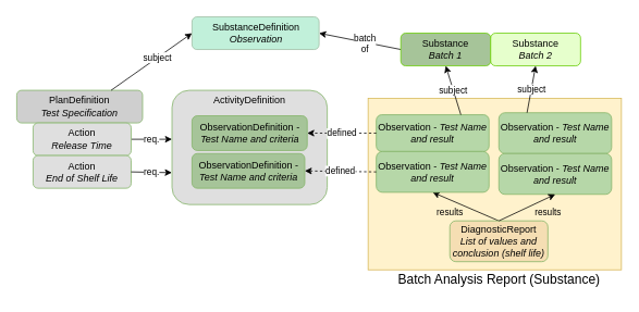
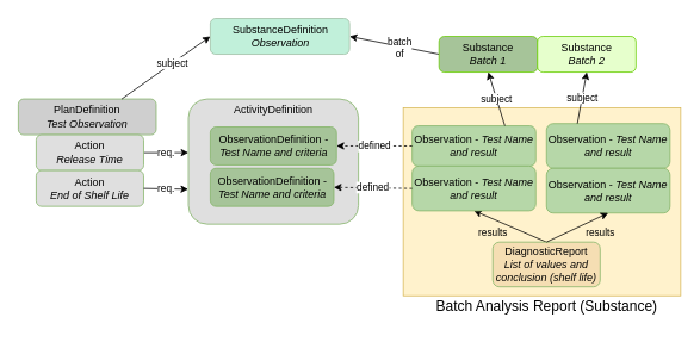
  <mxCell id="0" />
  <mxCell id="1" parent="0" />
  <mxCell id="2" value="&lt;br&gt;&lt;span style=&quot;color: rgb(0, 0, 0); font-family: Helvetica; font-size: 12px; font-style: normal; font-variant-ligatures: normal; font-variant-caps: normal; font-weight: 400; letter-spacing: normal; orphans: 2; text-align: center; text-indent: 0px; text-transform: none; widows: 2; word-spacing: 0px; -webkit-text-stroke-width: 0px; text-decoration-thickness: initial; text-decoration-style: initial; text-decoration-color: initial; float: none; display: inline !important;&quot;&gt;ActivityDefinition&lt;/span&gt;&lt;br&gt;&lt;br&gt;&lt;br&gt;&lt;br&gt;&lt;br&gt;&lt;br&gt;&lt;br&gt;&lt;br&gt;&lt;br&gt;&lt;br&gt;" style="rounded=1;whiteSpace=wrap;html=1;fontSize=12;glass=0;strokeWidth=1;shadow=0;fillColor=#dfdfdf;strokeColor=#82b366;labelPosition=center;verticalLabelPosition=middle;align=center;verticalAlign=middle;labelBackgroundColor=none;" parent="1" vertex="1"><mxGeometry x="210" y="110" width="190" height="140" as="geometry" /></mxCell>
  <mxCell id="3" value="" style="rounded=0;whiteSpace=wrap;html=1;fillColor=#fff2cc;strokeColor=#d6b656;" parent="1" vertex="1"><mxGeometry x="450" y="120" width="310" height="210" as="geometry" /></mxCell>
  <mxCell id="4" value="results" style="endArrow=classic;html=1;rounded=0;exitX=0.5;exitY=0;exitDx=0;exitDy=0;entryX=0.5;entryY=1;entryDx=0;entryDy=0;labelBackgroundColor=none;" parent="1" source="7" target="11" edge="1"><mxGeometry x="0.338" y="15" width="50" height="50" relative="1" as="geometry"><mxPoint x="620" y="230" as="sourcePoint" /><mxPoint x="696.5" y="270" as="targetPoint" /><mxPoint as="offset" /></mxGeometry></mxCell>
- <mxCell id="5" value="PlanDefinition&lt;br&gt;&lt;i&gt;Test Specification&lt;/i&gt;" style="rounded=1;whiteSpace=wrap;html=1;fontSize=12;glass=0;strokeWidth=1;shadow=0;fillColor=#cfcfcf;strokeColor=#82b366;" parent="1" vertex="1"><mxGeometry x="20" y="110" width="154" height="40" as="geometry" /></mxCell>
+ <mxCell id="5" value="PlanDefinition&lt;br&gt;&lt;i&gt;Test Observation&lt;/i&gt;" style="rounded=1;whiteSpace=wrap;html=1;fontSize=12;glass=0;strokeWidth=1;shadow=0;fillColor=#cfcfcf;strokeColor=#82b366;" parent="1" vertex="1"><mxGeometry x="20" y="110" width="154" height="40" as="geometry" /></mxCell>
  <mxCell id="6" value="req." style="endArrow=classic;html=1;rounded=0;exitX=1;exitY=0.5;exitDx=0;exitDy=0;" parent="1" source="9" edge="1"><mxGeometry width="50" height="50" relative="1" as="geometry"><mxPoint x="590" y="395" as="sourcePoint" /><mxPoint x="210" y="170" as="targetPoint" /></mxGeometry></mxCell>
  <mxCell id="7" value="DiagnosticReport&lt;br&gt;&lt;i&gt;List of values and conclusion (shelf life)&lt;/i&gt;" style="rounded=1;whiteSpace=wrap;html=1;fontSize=12;glass=0;strokeWidth=1;shadow=0;fillColor=#F5DEB3;strokeColor=#82b366;" parent="1" vertex="1"><mxGeometry x="550" y="270" width="120" height="50" as="geometry" /></mxCell>
  <mxCell id="8" value="ObservationDefinition - &lt;i&gt;Test Name and criteria&lt;/i&gt;" style="rounded=1;whiteSpace=wrap;html=1;fontSize=12;glass=0;strokeWidth=1;shadow=0;fillColor=#A6C499;strokeColor=#82b366;" parent="1" vertex="1"><mxGeometry x="234.5" y="187.5" width="138" height="42.5" as="geometry" /></mxCell>
  <mxCell id="9" value="Action&lt;br&gt;&lt;i&gt;Release Time&lt;br&gt;&lt;/i&gt;" style="rounded=1;whiteSpace=wrap;html=1;fontSize=12;glass=0;strokeWidth=1;shadow=0;fillColor=#dfdfdf;strokeColor=#82b366;" parent="1" vertex="1"><mxGeometry x="40" y="150" width="120" height="40" as="geometry" /></mxCell>
  <mxCell id="10" value="Observation - &lt;i&gt;Test Name and result&lt;/i&gt;" style="rounded=1;whiteSpace=wrap;html=1;fontSize=12;glass=0;strokeWidth=1;shadow=0;fillColor=#b6d7a8;strokeColor=#82b366;" parent="1" vertex="1"><mxGeometry x="460" y="140" width="138" height="45" as="geometry" /></mxCell>
  <mxCell id="11" value="Observation - &lt;i&gt;Test Name and result&lt;/i&gt;" style="rounded=1;whiteSpace=wrap;html=1;fontSize=12;glass=0;strokeWidth=1;shadow=0;fillColor=#b6d7a8;strokeColor=#82b366;" parent="1" vertex="1"><mxGeometry x="460" y="185" width="138" height="50" as="geometry" /></mxCell>
  <mxCell id="12" value="" style="endArrow=classic;html=1;rounded=0;exitX=0.75;exitY=0;exitDx=0;exitDy=0;entryX=0;entryY=0.5;entryDx=0;entryDy=0;" parent="1" source="5" target="27" edge="1"><mxGeometry width="50" height="50" relative="1" as="geometry"><mxPoint x="190" y="180" as="sourcePoint" /><mxPoint x="234.5" y="40" as="targetPoint" /></mxGeometry></mxCell>
  <mxCell id="13" value="subject" style="edgeLabel;html=1;align=center;verticalAlign=middle;resizable=0;points=[];" parent="12" vertex="1" connectable="0"><mxGeometry x="0.238" y="-3" relative="1" as="geometry"><mxPoint x="-7" as="offset" /></mxGeometry></mxCell>
  <mxCell id="14" value="" style="endArrow=classic;html=1;rounded=0;entryX=1;entryY=0.5;entryDx=0;entryDy=0;exitX=0;exitY=0.5;exitDx=0;exitDy=0;" parent="1" target="27" edge="1" source="28"><mxGeometry width="50" height="50" relative="1" as="geometry"><mxPoint x="490" y="60" as="sourcePoint" /><mxPoint x="390.5" y="40" as="targetPoint" /></mxGeometry></mxCell>
  <mxCell id="15" value="batch&lt;br&gt;of" style="edgeLabel;html=1;align=center;verticalAlign=middle;resizable=0;points=[];" parent="14" vertex="1" connectable="0"><mxGeometry x="-0.401" y="1" relative="1" as="geometry"><mxPoint x="-14" y="-2" as="offset" /></mxGeometry></mxCell>
  <mxCell id="16" value="subject" style="endArrow=classic;html=1;rounded=0;entryX=0.5;entryY=1;entryDx=0;entryDy=0;exitX=0.75;exitY=0;exitDx=0;exitDy=0;" parent="1" source="10" target="28" edge="1"><mxGeometry width="50" height="50" relative="1" as="geometry"><mxPoint x="525" y="130" as="sourcePoint" /><mxPoint x="554.79" y="80.2" as="targetPoint" /></mxGeometry></mxCell>
  <mxCell id="17" value="Observation - &lt;i&gt;Test Name and result&lt;/i&gt;" style="rounded=1;whiteSpace=wrap;html=1;fontSize=12;glass=0;strokeWidth=1;shadow=0;fillColor=#b6d7a8;strokeColor=#82b366;" parent="1" vertex="1"><mxGeometry x="610" y="137.5" width="138" height="50" as="geometry" /></mxCell>
  <mxCell id="18" value="Observation - &lt;i&gt;Test Name and result&lt;/i&gt;" style="rounded=1;whiteSpace=wrap;html=1;fontSize=12;glass=0;strokeWidth=1;shadow=0;fillColor=#b6d7a8;strokeColor=#82b366;" parent="1" vertex="1"><mxGeometry x="610" y="187.5" width="138" height="50" as="geometry" /></mxCell>
  <mxCell id="19" value="results" style="endArrow=classic;html=1;rounded=0;exitX=0.5;exitY=0;exitDx=0;exitDy=0;entryX=0.5;entryY=1;entryDx=0;entryDy=0;labelBackgroundColor=none;" parent="1" source="7" target="18" edge="1"><mxGeometry x="0.535" y="-17" width="50" height="50" relative="1" as="geometry"><mxPoint x="610" y="290" as="sourcePoint" /><mxPoint x="539" y="245" as="targetPoint" /><mxPoint x="-1" as="offset" /></mxGeometry></mxCell>
  <mxCell id="20" value="defined" style="endArrow=classic;html=1;rounded=0;entryX=1;entryY=0.5;entryDx=0;entryDy=0;dashed=1;exitX=0;exitY=0.5;exitDx=0;exitDy=0;" parent="1" source="11" target="8" edge="1"><mxGeometry width="50" height="50" relative="1" as="geometry"><mxPoint x="410" y="210" as="sourcePoint" /><mxPoint x="240" y="220" as="targetPoint" /></mxGeometry></mxCell>
  <mxCell id="21" value="defined" style="endArrow=classic;html=1;rounded=0;entryX=1;entryY=0.5;entryDx=0;entryDy=0;dashed=1;exitX=0;exitY=0.5;exitDx=0;exitDy=0;" parent="1" source="10" target="23" edge="1"><mxGeometry width="50" height="50" relative="1" as="geometry"><mxPoint x="420" y="220" as="sourcePoint" /><mxPoint x="378" y="220" as="targetPoint" /></mxGeometry></mxCell>
  <mxCell id="22" value="subject" style="endArrow=classic;html=1;rounded=0;exitX=0.25;exitY=0;exitDx=0;exitDy=0;entryX=0.5;entryY=1;entryDx=0;entryDy=0;" parent="1" source="17" target="29" edge="1"><mxGeometry width="50" height="50" relative="1" as="geometry"><mxPoint x="578" y="167.5" as="sourcePoint" /><mxPoint x="655" y="80" as="targetPoint" /></mxGeometry></mxCell>
  <mxCell id="23" value="ObservationDefinition - &lt;i&gt;Test Name and criteria&lt;/i&gt;" style="rounded=1;whiteSpace=wrap;html=1;fontSize=12;glass=0;strokeWidth=1;shadow=0;fillColor=#A6C499;strokeColor=#82b366;" parent="1" vertex="1"><mxGeometry x="234.5" y="141.25" width="141" height="42.5" as="geometry" /></mxCell>
  <mxCell id="24" value="Action&lt;br&gt;&lt;i&gt;End of Shelf Life&lt;br&gt;&lt;/i&gt;" style="rounded=1;whiteSpace=wrap;html=1;fontSize=12;glass=0;strokeWidth=1;shadow=0;fillColor=#dfdfdf;strokeColor=#82b366;" parent="1" vertex="1"><mxGeometry x="40" y="190" width="120" height="40" as="geometry" /></mxCell>
  <mxCell id="25" value="req." style="endArrow=classic;html=1;rounded=0;exitX=1;exitY=0.5;exitDx=0;exitDy=0;entryX=-0.001;entryY=0.721;entryDx=0;entryDy=0;entryPerimeter=0;" parent="1" source="24" target="2" edge="1"><mxGeometry width="50" height="50" relative="1" as="geometry"><mxPoint x="170" y="180" as="sourcePoint" /><mxPoint x="210" y="190" as="targetPoint" /></mxGeometry></mxCell>
  <mxCell id="26" value="&lt;font style=&quot;font-size: 16px;&quot;&gt;Batch Analysis Report (Substance)&lt;/font&gt;" style="text;strokeColor=none;fillColor=none;html=1;fontSize=24;fontStyle=0;verticalAlign=middle;align=center;" parent="1" vertex="1"><mxGeometry x="560" y="320" width="100" height="40" as="geometry" /></mxCell>
  <mxCell id="27" value="SubstanceDefinition&lt;br&gt;&lt;i style=&quot;border-color: var(--border-color);&quot;&gt;Observation&lt;/i&gt;" style="rounded=1;whiteSpace=wrap;html=1;fontSize=12;glass=0;strokeWidth=1;shadow=0;fillColor=#c1f0da;strokeColor=#9ebda2;" vertex="1" parent="1"><mxGeometry x="234.5" y="20" width="155.5" height="40" as="geometry" /></mxCell>
  <mxCell id="28" value="Substance&lt;br&gt;&lt;i&gt;Batch 1&lt;/i&gt;" style="rounded=1;whiteSpace=wrap;html=1;fontSize=12;glass=0;strokeWidth=1;shadow=0;fillColor=#a6c499;strokeColor=#66CC00;" vertex="1" parent="1"><mxGeometry x="490" y="40" width="110" height="40" as="geometry" /></mxCell>
  <mxCell id="29" value="Substance&lt;br&gt;&lt;i&gt;Batch 2&lt;/i&gt;" style="rounded=1;whiteSpace=wrap;html=1;fontSize=12;glass=0;strokeWidth=1;shadow=0;fillColor=#E6FFCC;strokeColor=#66CC00;" vertex="1" parent="1"><mxGeometry x="600" y="40" width="110" height="40" as="geometry" /></mxCell>
